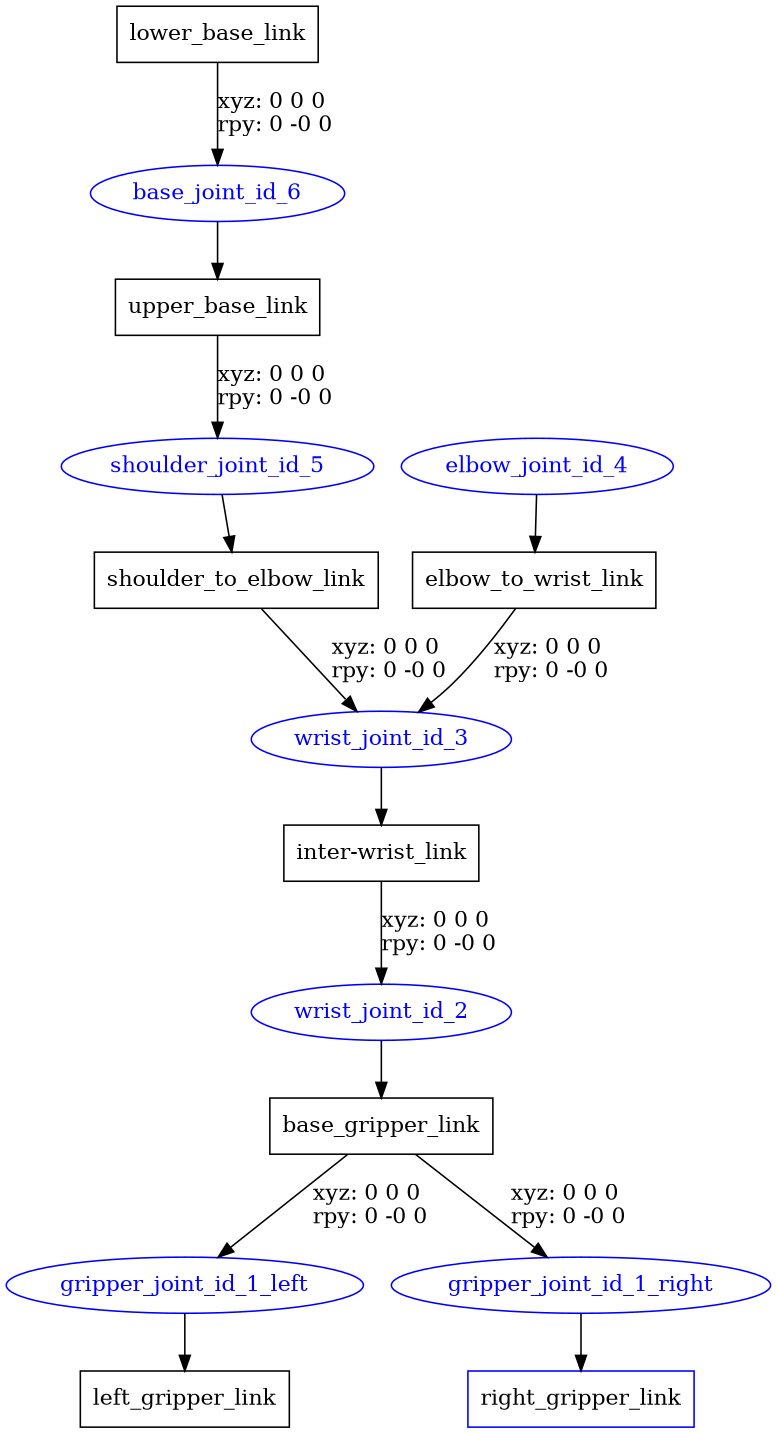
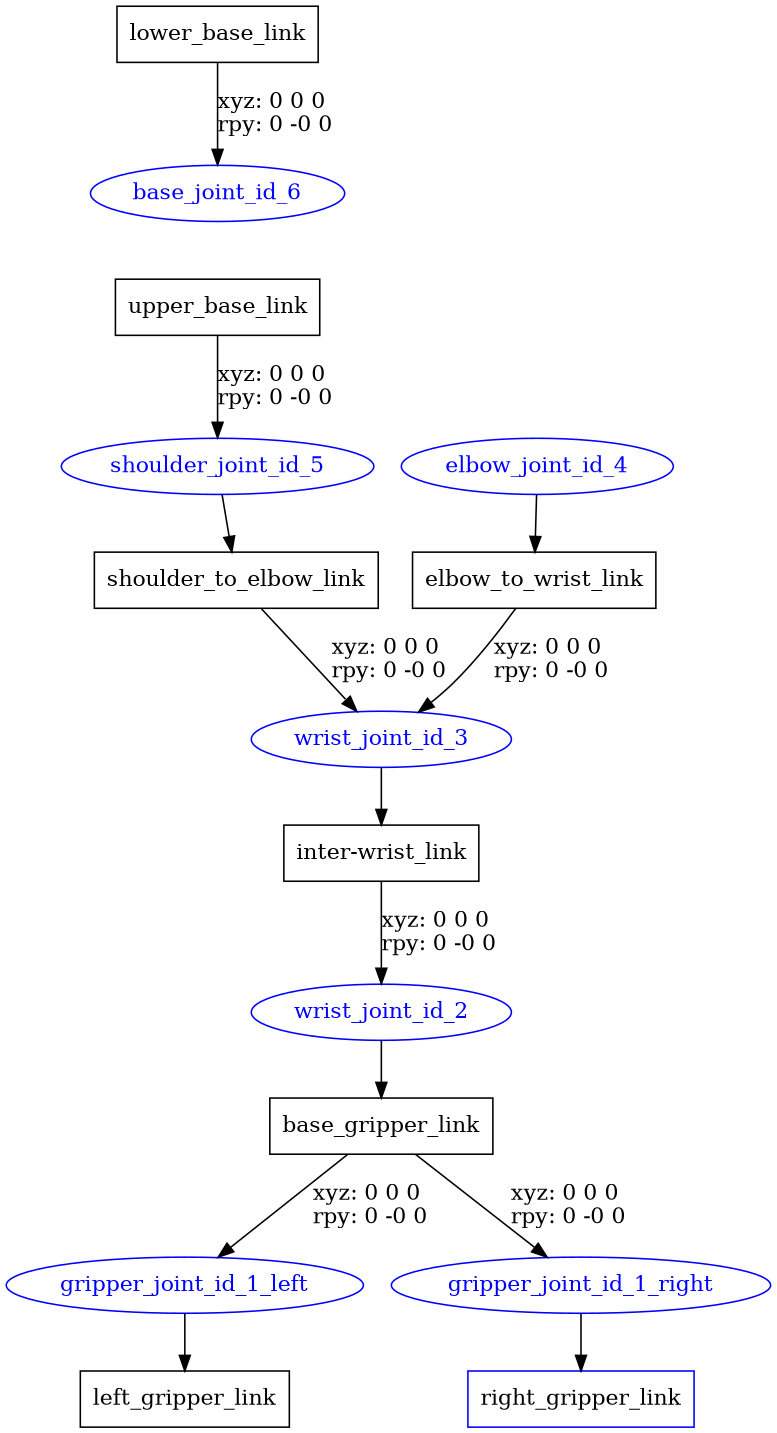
  digraph {
    node [shape=box color=blue]
    n1 [label=lower_base_link color=""]
    base_joint_id_6 [fontcolor=blue shape=ellipse]
    n3 [label=upper_base_link color=""]
    shoulder_joint_id_5 [fontcolor=blue shape=ellipse]
    n5 [label=shoulder_to_elbow_link color=""]
    wrist_joint_id_3 [fontcolor=blue shape=ellipse]
    elbow_joint_id_4 [fontcolor=blue shape=ellipse]
    n8 [label=elbow_to_wrist_link color=""]
    n9 [label="inter-wrist_link" color=""]
    wrist_joint_id_2 [fontcolor=blue shape=ellipse]
    n11 [label=base_gripper_link color=""]
    gripper_joint_id_1_left [fontcolor=blue shape=ellipse]
    gripper_joint_id_1_right [fontcolor=blue shape=ellipse]
    n14 [label=left_gripper_link color=""]
    n15 [label=right_gripper_link]
    n1 -> base_joint_id_6 [label="xyz: 0 0 0 \nrpy: 0 -0 0"]
-   base_joint_id_6 -> n3
    n3 -> shoulder_joint_id_5 [label="xyz: 0 0 0 \nrpy: 0 -0 0"]
    shoulder_joint_id_5 -> n5
    n5 -> wrist_joint_id_3 [label="xyz: 0 0 0 \nrpy: 0 -0 0"]
    wrist_joint_id_3 -> n9
    elbow_joint_id_4 -> n8
    n8 -> wrist_joint_id_3 [label="xyz: 0 0 0 \nrpy: 0 -0 0"]
    n9 -> wrist_joint_id_2 [label="xyz: 0 0 0 \nrpy: 0 -0 0"]
    wrist_joint_id_2 -> n11
    n11 -> gripper_joint_id_1_left [label="xyz: 0 0 0 \nrpy: 0 -0 0"]
    n11 -> gripper_joint_id_1_right [label="xyz: 0 0 0 \nrpy: 0 -0 0"]
    gripper_joint_id_1_left -> n14
    gripper_joint_id_1_right -> n15
  }
